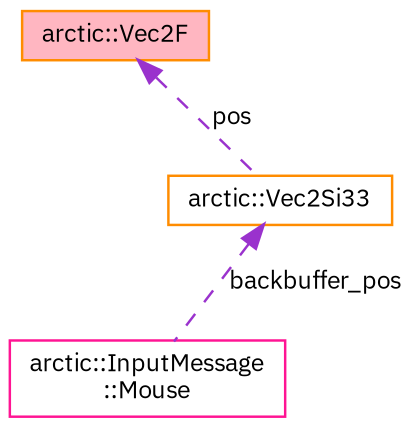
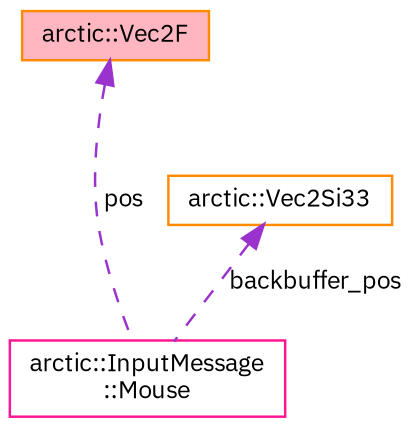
  digraph {
    fontname="IBM Plex Sans"
    node [color=darkorange fillcolor=white fontname="IBM Plex Sans" fontsize=10 shape=record style=filled]
    edge [color=darkorchid3 dir=back fontname="IBM Plex Sans" fontsize=10 labelfontname=Helvetica labelfontsize=10 style=dashed]
    n1 [color=deeppink fontcolor=black height=0.2 label="arctic::InputMessage\l::Mouse" width=0.4]
    n2 [height=0.2 label="arctic::Vec2Si33" width=0.4]
    n3 [fillcolor=lightpink height=0.2 label="arctic::Vec2F" width=0.4]
    n2 -> n1 [label=" backbuffer_pos"]
-   n3 -> n2 [label=" pos"]
+   n3 -> n1 [label=" pos"]
  }
